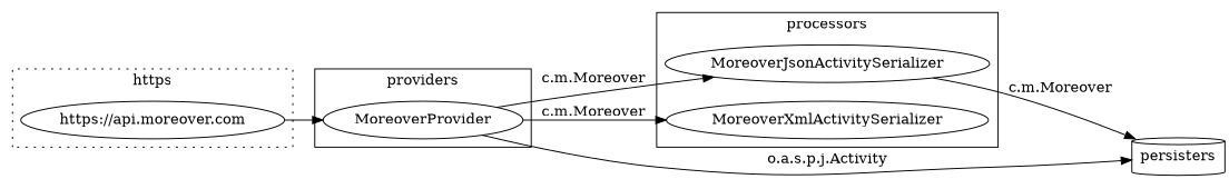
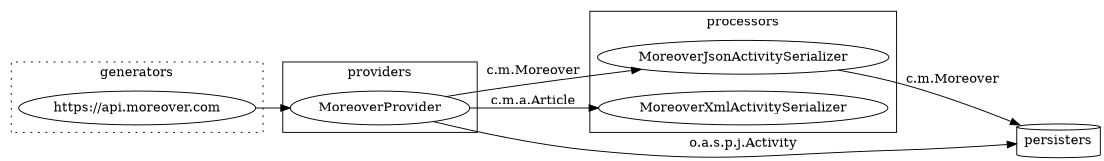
  digraph {
    compound=true
    rankdir=LR
    splines=true
    n1 [label=MoreoverProvider]
    n2 [label="https://api.moreover.com"]
    n3 [label=MoreoverJsonActivitySerializer]
    n4 [label=MoreoverXmlActivitySerializer]
    n5 [label=persisters shape=cylinder]
    subgraph cluster_1 {
      label=providers
      n1
    }
    subgraph cluster_2 {
-     label=https
+     label=generators
      style=dotted
      n2
    }
    subgraph cluster_3 {
      label=processors
      n3
      n4
    }
    n1 -> n3 [label="c.m.Moreover"]
-   n1 -> n4 [label="c.m.Moreover"]
+   n1 -> n4 [label="c.m.a.Article"]
    n1 -> n5 [label="o.a.s.p.j.Activity"]
    n2 -> n1
    n3 -> n5 [label="c.m.Moreover"]
  }
